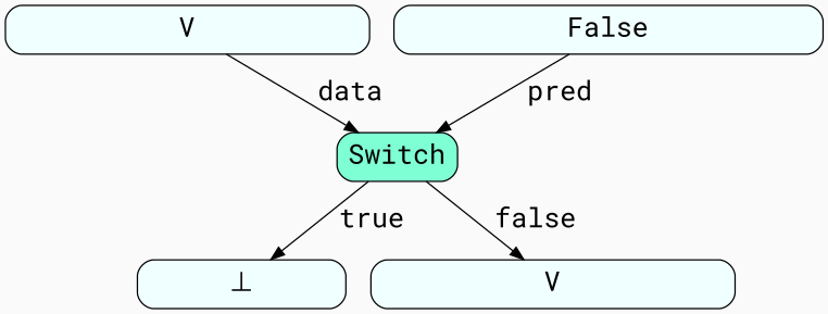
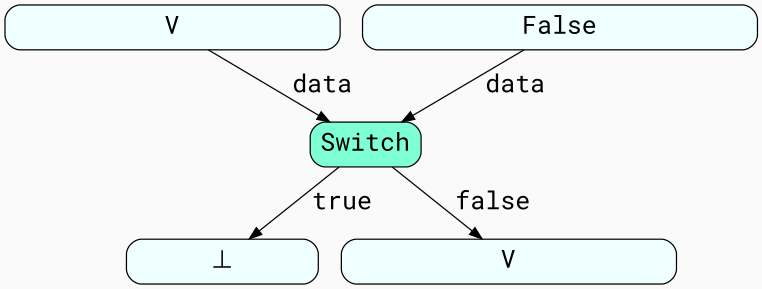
  digraph {
    bgcolor=gray98
    compound=true
    fontname="Roboto Mono"
    node [fillcolor=azure fontsize=20 shape=box style="filled,rounded" fontname="Roboto Mono"]
    edge [fontsize=20 fontname="Roboto Mono"]
    Switch [fillcolor=aquamarine]
    n2 [label="          ⊥          "]
    n3 [label="          V          "]
    n4 [label="          V          "]
    n5 [label="          False          "]
    Switch -> n2 [label=true]
    Switch -> n3 [label=false]
    n4 -> Switch [label=data]
-   n5 -> Switch [label=pred]
+   n5 -> Switch [label=data]
  }
